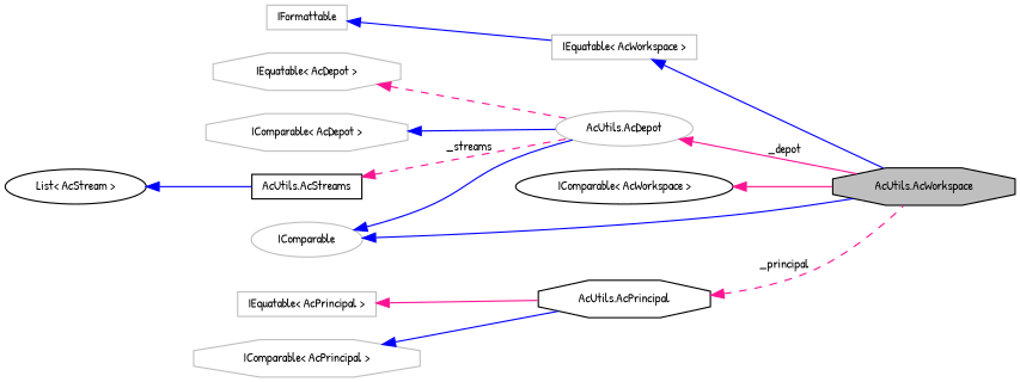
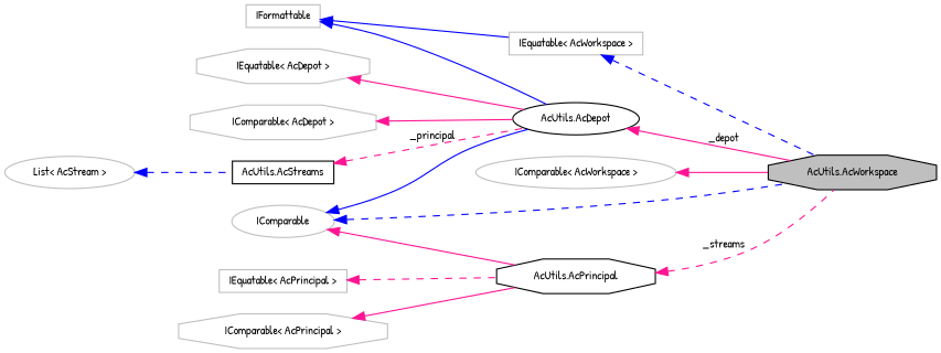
  digraph {
    fontname="Patrick Hand"
    rankdir=LR
    node [color=grey75 fillcolor=white fontname="Patrick Hand" fontsize=10 shape=octagon style=filled]
    edge [color=deeppink dir=back fontname="Patrick Hand" fontsize=10 labelfontname=Helvetica labelfontsize=10 style=solid]
    n1 [color=black fillcolor=grey75 fontcolor=black height=0.2 label="AcUtils.AcWorkspace" width=0.4]
    n2 [height=0.2 label=IFormattable shape=box width=0.4]
-   n3 [height=0.2 label="AcUtils.AcDepot" shape=ellipse width=0.4]
+   n3 [color=black height=0.2 label="AcUtils.AcDepot" shape=ellipse width=0.4]
    n4 [height=0.2 label="IEquatable\< AcWorkspace \>" shape=box width=0.4]
-   n5 [color=black height=0.2 label="IComparable\< AcWorkspace \>" shape=ellipse width=0.4]
+   n5 [height=0.2 label="IComparable\< AcWorkspace \>" shape=ellipse width=0.4]
    n6 [height=0.2 label=IComparable shape=ellipse width=0.4]
    n7 [color=black height=0.2 label="AcUtils.AcPrincipal" width=0.4]
    n8 [height=0.2 label="IEquatable\< AcPrincipal \>" shape=box width=0.4]
    n9 [height=0.2 label="IComparable\< AcPrincipal \>" width=0.4]
    n10 [height=0.2 label="IEquatable\< AcDepot \>" width=0.4]
    n11 [height=0.2 label="IComparable\< AcDepot \>" width=0.4]
    n12 [color=black height=0.2 label="AcUtils.AcStreams" shape=box width=0.4]
-   n13 [color=black height=0.2 label="List\< AcStream \>" shape=ellipse width=0.4]
+   n13 [height=0.2 label="List\< AcStream \>" shape=ellipse width=0.4]
+   n2 -> n3 [color=blue]
    n2 -> n4 [color=blue]
    n3 -> n1 [label=" _depot"]
-   n4 -> n1 [color=blue]
+   n4 -> n1 [color=blue style=dashed]
    n5 -> n1
-   n6 -> n1 [color=blue]
+   n6 -> n1 [color=blue style=dashed]
    n6 -> n3 [color=blue]
-   n7 -> n1 [label=" _principal" style=dashed]
-   n8 -> n7
-   n9 -> n7 [color=blue]
-   n10 -> n3 [style=dashed]
-   n11 -> n3 [color=blue]
-   n12 -> n3 [label=" _streams" style=dashed]
-   n13 -> n12 [color=blue]
+   n6 -> n7
+   n7 -> n1 [label=" _streams" style=dashed]
+   n8 -> n7 [style=dashed]
+   n9 -> n7
+   n10 -> n3
+   n11 -> n3
+   n12 -> n3 [label=" _principal" style=dashed]
+   n13 -> n12 [color=blue style=dashed]
  }
